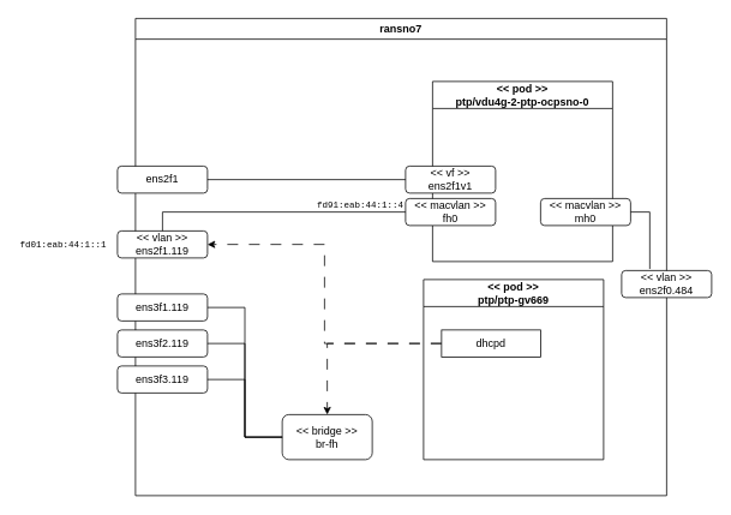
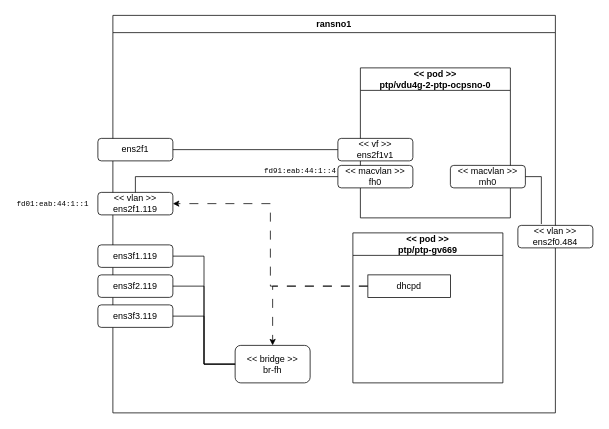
  <mxCell id="0" />
  <mxCell id="1" parent="0" />
- <mxCell id="2" value="ransno7" style="swimlane;whiteSpace=wrap;html=1;" vertex="1" parent="1"><mxGeometry x="150" y="20" width="590" height="530" as="geometry" /></mxCell>
+ <mxCell id="2" value="ransno1" style="swimlane;whiteSpace=wrap;html=1;" vertex="1" parent="1"><mxGeometry x="150" y="20" width="590" height="530" as="geometry" /></mxCell>
  <mxCell id="3" value="ens2f1" style="rounded=1;whiteSpace=wrap;html=1;" vertex="1" parent="2"><mxGeometry x="-20" y="164" width="100" height="30" as="geometry" /></mxCell>
  <mxCell id="4" value="&amp;lt;&amp;lt; vlan &amp;gt;&amp;gt;&lt;br&gt;ens2f1.119" style="rounded=1;whiteSpace=wrap;html=1;" vertex="1" parent="2"><mxGeometry x="-20" y="236" width="100" height="30" as="geometry" /></mxCell>
  <mxCell id="5" value="&amp;lt;&amp;lt; bridge &amp;gt;&amp;gt;&lt;br&gt;br-fh" style="rounded=1;whiteSpace=wrap;html=1;" vertex="1" parent="2"><mxGeometry x="163" y="440" width="100" height="50" as="geometry" /></mxCell>
  <mxCell id="6" style="edgeStyle=orthogonalEdgeStyle;rounded=0;orthogonalLoop=1;jettySize=auto;html=1;exitX=1;exitY=0.5;exitDx=0;exitDy=0;entryX=0;entryY=0.5;entryDx=0;entryDy=0;startArrow=none;startFill=0;endArrow=none;endFill=0;" edge="1" parent="2" source="7" target="5"><mxGeometry relative="1" as="geometry" /></mxCell>
  <mxCell id="7" value="ens3f1.119" style="rounded=1;whiteSpace=wrap;html=1;" vertex="1" parent="2"><mxGeometry x="-20" y="306" width="100" height="30" as="geometry" /></mxCell>
  <mxCell id="8" value="ens3f2.119" style="rounded=1;whiteSpace=wrap;html=1;" vertex="1" parent="2"><mxGeometry x="-20" y="346" width="100" height="30" as="geometry" /></mxCell>
  <mxCell id="9" value="ens3f3.119" style="rounded=1;whiteSpace=wrap;html=1;" vertex="1" parent="2"><mxGeometry x="-20" y="386" width="100" height="30" as="geometry" /></mxCell>
  <mxCell id="10" style="edgeStyle=orthogonalEdgeStyle;rounded=0;orthogonalLoop=1;jettySize=auto;html=1;exitX=1;exitY=0.5;exitDx=0;exitDy=0;startArrow=none;startFill=0;endArrow=none;endFill=0;entryX=0;entryY=0.5;entryDx=0;entryDy=0;" edge="1" parent="2" source="8" target="5"><mxGeometry relative="1" as="geometry"><mxPoint x="120" y="331" as="sourcePoint" /><mxPoint x="160" y="366" as="targetPoint" /></mxGeometry></mxCell>
  <mxCell id="11" style="edgeStyle=orthogonalEdgeStyle;rounded=0;orthogonalLoop=1;jettySize=auto;html=1;exitX=1;exitY=0.5;exitDx=0;exitDy=0;entryX=0;entryY=0.5;entryDx=0;entryDy=0;startArrow=none;startFill=0;endArrow=none;endFill=0;" edge="1" parent="2" source="9" target="5"><mxGeometry relative="1" as="geometry"><mxPoint x="130" y="341" as="sourcePoint" /><mxPoint x="183" y="381" as="targetPoint" /></mxGeometry></mxCell>
  <mxCell id="12" style="edgeStyle=orthogonalEdgeStyle;rounded=0;orthogonalLoop=1;jettySize=auto;html=1;entryX=1;entryY=0.5;entryDx=0;entryDy=0;dashed=1;dashPattern=12 12;" edge="1" parent="2" source="22" target="4"><mxGeometry relative="1" as="geometry" /></mxCell>
  <mxCell id="13" style="edgeStyle=orthogonalEdgeStyle;rounded=0;orthogonalLoop=1;jettySize=auto;html=1;entryX=0.5;entryY=0;entryDx=0;entryDy=0;dashed=1;dashPattern=12 12;" edge="1" parent="2" source="22" target="5"><mxGeometry relative="1" as="geometry" /></mxCell>
  <mxCell id="14" value="&amp;lt;&amp;lt; pod &amp;gt;&amp;gt;&lt;br&gt;ptp/vdu4g-2-ptp-ocpsno-0" style="swimlane;whiteSpace=wrap;html=1;startSize=30;" vertex="1" parent="2"><mxGeometry x="330" y="70" width="200" height="200" as="geometry" /></mxCell>
  <mxCell id="15" value="&amp;lt;&amp;lt; macvlan &amp;gt;&amp;gt;&lt;br&gt;fh0" style="rounded=1;whiteSpace=wrap;html=1;" vertex="1" parent="14"><mxGeometry x="-30" y="130" width="100" height="30" as="geometry" /></mxCell>
  <mxCell id="16" value="fd91:eab:44:1::4" style="text;whiteSpace=wrap;fontFamily=Courier New;fontSize=10;" vertex="1" parent="14"><mxGeometry x="-130" y="126" width="100" height="30" as="geometry" /></mxCell>
  <mxCell id="17" value="&amp;lt;&amp;lt; vf &amp;gt;&amp;gt;&lt;br&gt;ens2f1v1" style="rounded=1;whiteSpace=wrap;html=1;" vertex="1" parent="14"><mxGeometry x="-30" y="94" width="100" height="30" as="geometry" /></mxCell>
  <mxCell id="18" style="edgeStyle=orthogonalEdgeStyle;rounded=0;orthogonalLoop=1;jettySize=auto;html=1;exitX=0.5;exitY=0;exitDx=0;exitDy=0;entryX=0;entryY=0.5;entryDx=0;entryDy=0;startArrow=none;startFill=0;endArrow=none;endFill=0;" edge="1" parent="2" source="4" target="15"><mxGeometry relative="1" as="geometry"><mxPoint x="120" y="331" as="sourcePoint" /><mxPoint x="300" y="191" as="targetPoint" /></mxGeometry></mxCell>
  <mxCell id="19" style="edgeStyle=orthogonalEdgeStyle;rounded=0;orthogonalLoop=1;jettySize=auto;html=1;exitX=1;exitY=0.5;exitDx=0;exitDy=0;entryX=0;entryY=0.5;entryDx=0;entryDy=0;startArrow=none;startFill=0;endArrow=none;endFill=0;" edge="1" parent="2" source="3" target="17"><mxGeometry relative="1" as="geometry"><mxPoint x="40" y="246" as="sourcePoint" /><mxPoint x="310" y="225" as="targetPoint" /></mxGeometry></mxCell>
  <mxCell id="20" value="&amp;lt;&amp;lt; macvlan &amp;gt;&amp;gt;&lt;br&gt;mh0" style="rounded=1;whiteSpace=wrap;html=1;" vertex="1" parent="2"><mxGeometry x="450" y="200" width="100" height="30" as="geometry" /></mxCell>
  <mxCell id="21" value="&amp;lt;&amp;lt; pod &amp;gt;&amp;gt;&lt;br&gt;ptp/ptp-gv669" style="swimlane;whiteSpace=wrap;html=1;startSize=30;" vertex="1" parent="2"><mxGeometry x="320" y="290" width="200" height="200" as="geometry" /></mxCell>
  <mxCell id="22" value="dhcpd" style="rounded=0;whiteSpace=wrap;html=1;" vertex="1" parent="21"><mxGeometry x="20" y="56" width="110" height="30" as="geometry" /></mxCell>
  <mxCell id="23" value="fd01:eab:44:1::1" style="text;whiteSpace=wrap;fontFamily=Courier New;fontSize=10;" vertex="1" parent="1"><mxGeometry x="20" y="260" width="160" height="40" as="geometry" /></mxCell>
  <mxCell id="24" value="&amp;lt;&amp;lt; vlan &amp;gt;&amp;gt;&lt;br&gt;ens2f0.484" style="rounded=1;whiteSpace=wrap;html=1;" vertex="1" parent="1"><mxGeometry x="690" y="300" width="100" height="30" as="geometry" /></mxCell>
  <mxCell id="25" style="edgeStyle=orthogonalEdgeStyle;rounded=0;orthogonalLoop=1;jettySize=auto;html=1;exitX=0.313;exitY=-0.06;exitDx=0;exitDy=0;entryX=1;entryY=0.5;entryDx=0;entryDy=0;startArrow=none;startFill=0;endArrow=none;endFill=0;exitPerimeter=0;" edge="1" parent="1" source="24" target="20"><mxGeometry relative="1" as="geometry"><mxPoint x="190" y="266" as="sourcePoint" /><mxPoint x="460" y="245" as="targetPoint" /></mxGeometry></mxCell>
